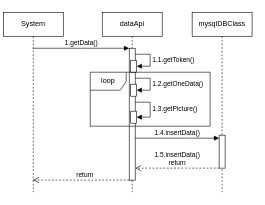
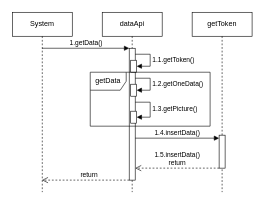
  <mxCell id="0" />
  <mxCell id="1" parent="0" />
- <mxCell id="2" value="System" style="shape=umlLifeline;perimeter=lifelinePerimeter;whiteSpace=wrap;html=1;container=1;dropTarget=0;collapsible=0;recursiveResize=0;outlineConnect=0;portConstraint=eastwest;newEdgeStyle={&quot;edgeStyle&quot;:&quot;elbowEdgeStyle&quot;,&quot;elbow&quot;:&quot;vertical&quot;,&quot;curved&quot;:0,&quot;rounded&quot;:0};" vertex="1" parent="1"><mxGeometry x="5" y="20" width="100" height="300" as="geometry" /></mxCell>
- <mxCell id="3" value="mysqlDBClass" style="shape=umlLifeline;perimeter=lifelinePerimeter;whiteSpace=wrap;html=1;container=1;dropTarget=0;collapsible=0;recursiveResize=0;outlineConnect=0;portConstraint=eastwest;newEdgeStyle={&quot;edgeStyle&quot;:&quot;elbowEdgeStyle&quot;,&quot;elbow&quot;:&quot;vertical&quot;,&quot;curved&quot;:0,&quot;rounded&quot;:0};" vertex="1" parent="1"><mxGeometry x="320" y="20" width="100" height="300" as="geometry" /></mxCell>
+ <mxCell id="2" value="System" style="shape=umlLifeline;perimeter=lifelinePerimeter;whiteSpace=wrap;html=1;container=1;dropTarget=0;collapsible=0;recursiveResize=0;outlineConnect=0;portConstraint=eastwest;newEdgeStyle={&quot;edgeStyle&quot;:&quot;elbowEdgeStyle&quot;,&quot;elbow&quot;:&quot;vertical&quot;,&quot;curved&quot;:0,&quot;rounded&quot;:0};" vertex="1" parent="1"><mxGeometry x="20" y="20" width="100" height="300" as="geometry" /></mxCell>
+ <mxCell id="3" value="getToken" style="shape=umlLifeline;perimeter=lifelinePerimeter;whiteSpace=wrap;html=1;container=1;dropTarget=0;collapsible=0;recursiveResize=0;outlineConnect=0;portConstraint=eastwest;newEdgeStyle={&quot;edgeStyle&quot;:&quot;elbowEdgeStyle&quot;,&quot;elbow&quot;:&quot;vertical&quot;,&quot;curved&quot;:0,&quot;rounded&quot;:0};" vertex="1" parent="1"><mxGeometry x="320" y="20" width="100" height="300" as="geometry" /></mxCell>
  <mxCell id="4" value="" style="html=1;points=[];perimeter=orthogonalPerimeter;outlineConnect=0;targetShapes=umlLifeline;portConstraint=eastwest;newEdgeStyle={&quot;edgeStyle&quot;:&quot;elbowEdgeStyle&quot;,&quot;elbow&quot;:&quot;vertical&quot;,&quot;curved&quot;:0,&quot;rounded&quot;:0};" vertex="1" parent="3"><mxGeometry x="45" y="205" width="10" height="55" as="geometry" /></mxCell>
  <mxCell id="5" value="dataApi" style="shape=umlLifeline;perimeter=lifelinePerimeter;whiteSpace=wrap;html=1;container=1;dropTarget=0;collapsible=0;recursiveResize=0;outlineConnect=0;portConstraint=eastwest;newEdgeStyle={&quot;edgeStyle&quot;:&quot;elbowEdgeStyle&quot;,&quot;elbow&quot;:&quot;vertical&quot;,&quot;curved&quot;:0,&quot;rounded&quot;:0};" vertex="1" parent="1"><mxGeometry x="170" y="20" width="100" height="300" as="geometry" /></mxCell>
  <mxCell id="6" value="" style="html=1;points=[];perimeter=orthogonalPerimeter;outlineConnect=0;targetShapes=umlLifeline;portConstraint=eastwest;newEdgeStyle={&quot;edgeStyle&quot;:&quot;elbowEdgeStyle&quot;,&quot;elbow&quot;:&quot;vertical&quot;,&quot;curved&quot;:0,&quot;rounded&quot;:0};" vertex="1" parent="5"><mxGeometry x="45" y="60" width="10" height="220" as="geometry" /></mxCell>
  <mxCell id="7" value="" style="html=1;points=[];perimeter=orthogonalPerimeter;outlineConnect=0;targetShapes=umlLifeline;portConstraint=eastwest;newEdgeStyle={&quot;edgeStyle&quot;:&quot;elbowEdgeStyle&quot;,&quot;elbow&quot;:&quot;vertical&quot;,&quot;curved&quot;:0,&quot;rounded&quot;:0};" vertex="1" parent="5"><mxGeometry x="47.5" y="80" width="10" height="20" as="geometry" /></mxCell>
  <mxCell id="8" value="1.1.getToken()" style="html=1;align=left;spacingLeft=2;endArrow=block;rounded=0;edgeStyle=orthogonalEdgeStyle;curved=0;rounded=0;" edge="1" target="7" parent="5" source="6"><mxGeometry relative="1" as="geometry"><mxPoint x="60" y="70" as="sourcePoint" /><Array as="points"><mxPoint x="80" y="70" /><mxPoint x="80" y="90" /></Array></mxGeometry></mxCell>
  <mxCell id="9" value="" style="html=1;points=[];perimeter=orthogonalPerimeter;outlineConnect=0;targetShapes=umlLifeline;portConstraint=eastwest;newEdgeStyle={&quot;edgeStyle&quot;:&quot;elbowEdgeStyle&quot;,&quot;elbow&quot;:&quot;vertical&quot;,&quot;curved&quot;:0,&quot;rounded&quot;:0};" vertex="1" parent="5"><mxGeometry x="47.5" y="120" width="10" height="20" as="geometry" /></mxCell>
  <mxCell id="10" value="1.2.getOneData()" style="html=1;align=left;spacingLeft=2;endArrow=block;rounded=0;edgeStyle=orthogonalEdgeStyle;curved=0;rounded=0;" edge="1" target="9" parent="5" source="6"><mxGeometry relative="1" as="geometry"><mxPoint x="60" y="110" as="sourcePoint" /><Array as="points"><mxPoint x="80" y="110" /><mxPoint x="80" y="130" /></Array></mxGeometry></mxCell>
  <mxCell id="11" value="" style="html=1;points=[];perimeter=orthogonalPerimeter;outlineConnect=0;targetShapes=umlLifeline;portConstraint=eastwest;newEdgeStyle={&quot;edgeStyle&quot;:&quot;elbowEdgeStyle&quot;,&quot;elbow&quot;:&quot;vertical&quot;,&quot;curved&quot;:0,&quot;rounded&quot;:0};" vertex="1" parent="5"><mxGeometry x="47.5" y="165" width="10" height="20" as="geometry" /></mxCell>
  <mxCell id="12" value="1.3.getPicture()" style="html=1;align=left;spacingLeft=2;endArrow=block;rounded=0;edgeStyle=orthogonalEdgeStyle;curved=0;rounded=0;" edge="1" parent="5" target="11" source="6"><mxGeometry relative="1" as="geometry"><mxPoint x="47.5" y="155" as="sourcePoint" /><Array as="points"><mxPoint x="80" y="150" /><mxPoint x="80" y="175" /></Array></mxGeometry></mxCell>
  <mxCell id="13" value="1.getData()" style="html=1;verticalAlign=bottom;endArrow=block;edgeStyle=elbowEdgeStyle;elbow=vertical;curved=0;rounded=0;" edge="1" target="6" parent="1" source="2"><mxGeometry relative="1" as="geometry"><mxPoint x="100" y="110" as="sourcePoint" /><Array as="points"><mxPoint x="140" y="80" /><mxPoint x="90" y="140" /></Array></mxGeometry></mxCell>
  <mxCell id="14" value="return" style="html=1;verticalAlign=bottom;endArrow=open;dashed=1;endSize=8;edgeStyle=elbowEdgeStyle;elbow=vertical;curved=0;rounded=0;" edge="1" source="6" parent="1" target="2"><mxGeometry x="-0.082" relative="1" as="geometry"><mxPoint x="110" y="215" as="targetPoint" /><Array as="points"><mxPoint x="130" y="300" /><mxPoint x="150" y="220" /></Array><mxPoint as="offset" /></mxGeometry></mxCell>
- <mxCell id="15" value="loop" style="shape=umlFrame;whiteSpace=wrap;html=1;pointerEvents=0;" vertex="1" parent="1"><mxGeometry x="150" y="120" width="200" height="90" as="geometry" /></mxCell>
+ <mxCell id="15" value="getData" style="shape=umlFrame;whiteSpace=wrap;html=1;pointerEvents=0;" vertex="1" parent="1"><mxGeometry x="150" y="120" width="200" height="90" as="geometry" /></mxCell>
  <mxCell id="16" value="1.5.insertData()&lt;br&gt;return" style="html=1;verticalAlign=bottom;endArrow=open;dashed=1;endSize=8;edgeStyle=elbowEdgeStyle;elbow=vertical;curved=0;rounded=0;" edge="1" source="4" parent="1" target="6"><mxGeometry relative="1" as="geometry"><mxPoint x="320" y="300" as="targetPoint" /><Array as="points"><mxPoint x="330" y="280" /></Array></mxGeometry></mxCell>
  <mxCell id="17" value="1.4.insertData()" style="html=1;verticalAlign=bottom;endArrow=block;edgeStyle=elbowEdgeStyle;elbow=vertical;curved=0;rounded=0;" edge="1" target="4" parent="1" source="6"><mxGeometry relative="1" as="geometry"><mxPoint x="320" y="225" as="sourcePoint" /><Array as="points"><mxPoint x="310" y="230" /></Array></mxGeometry></mxCell>
